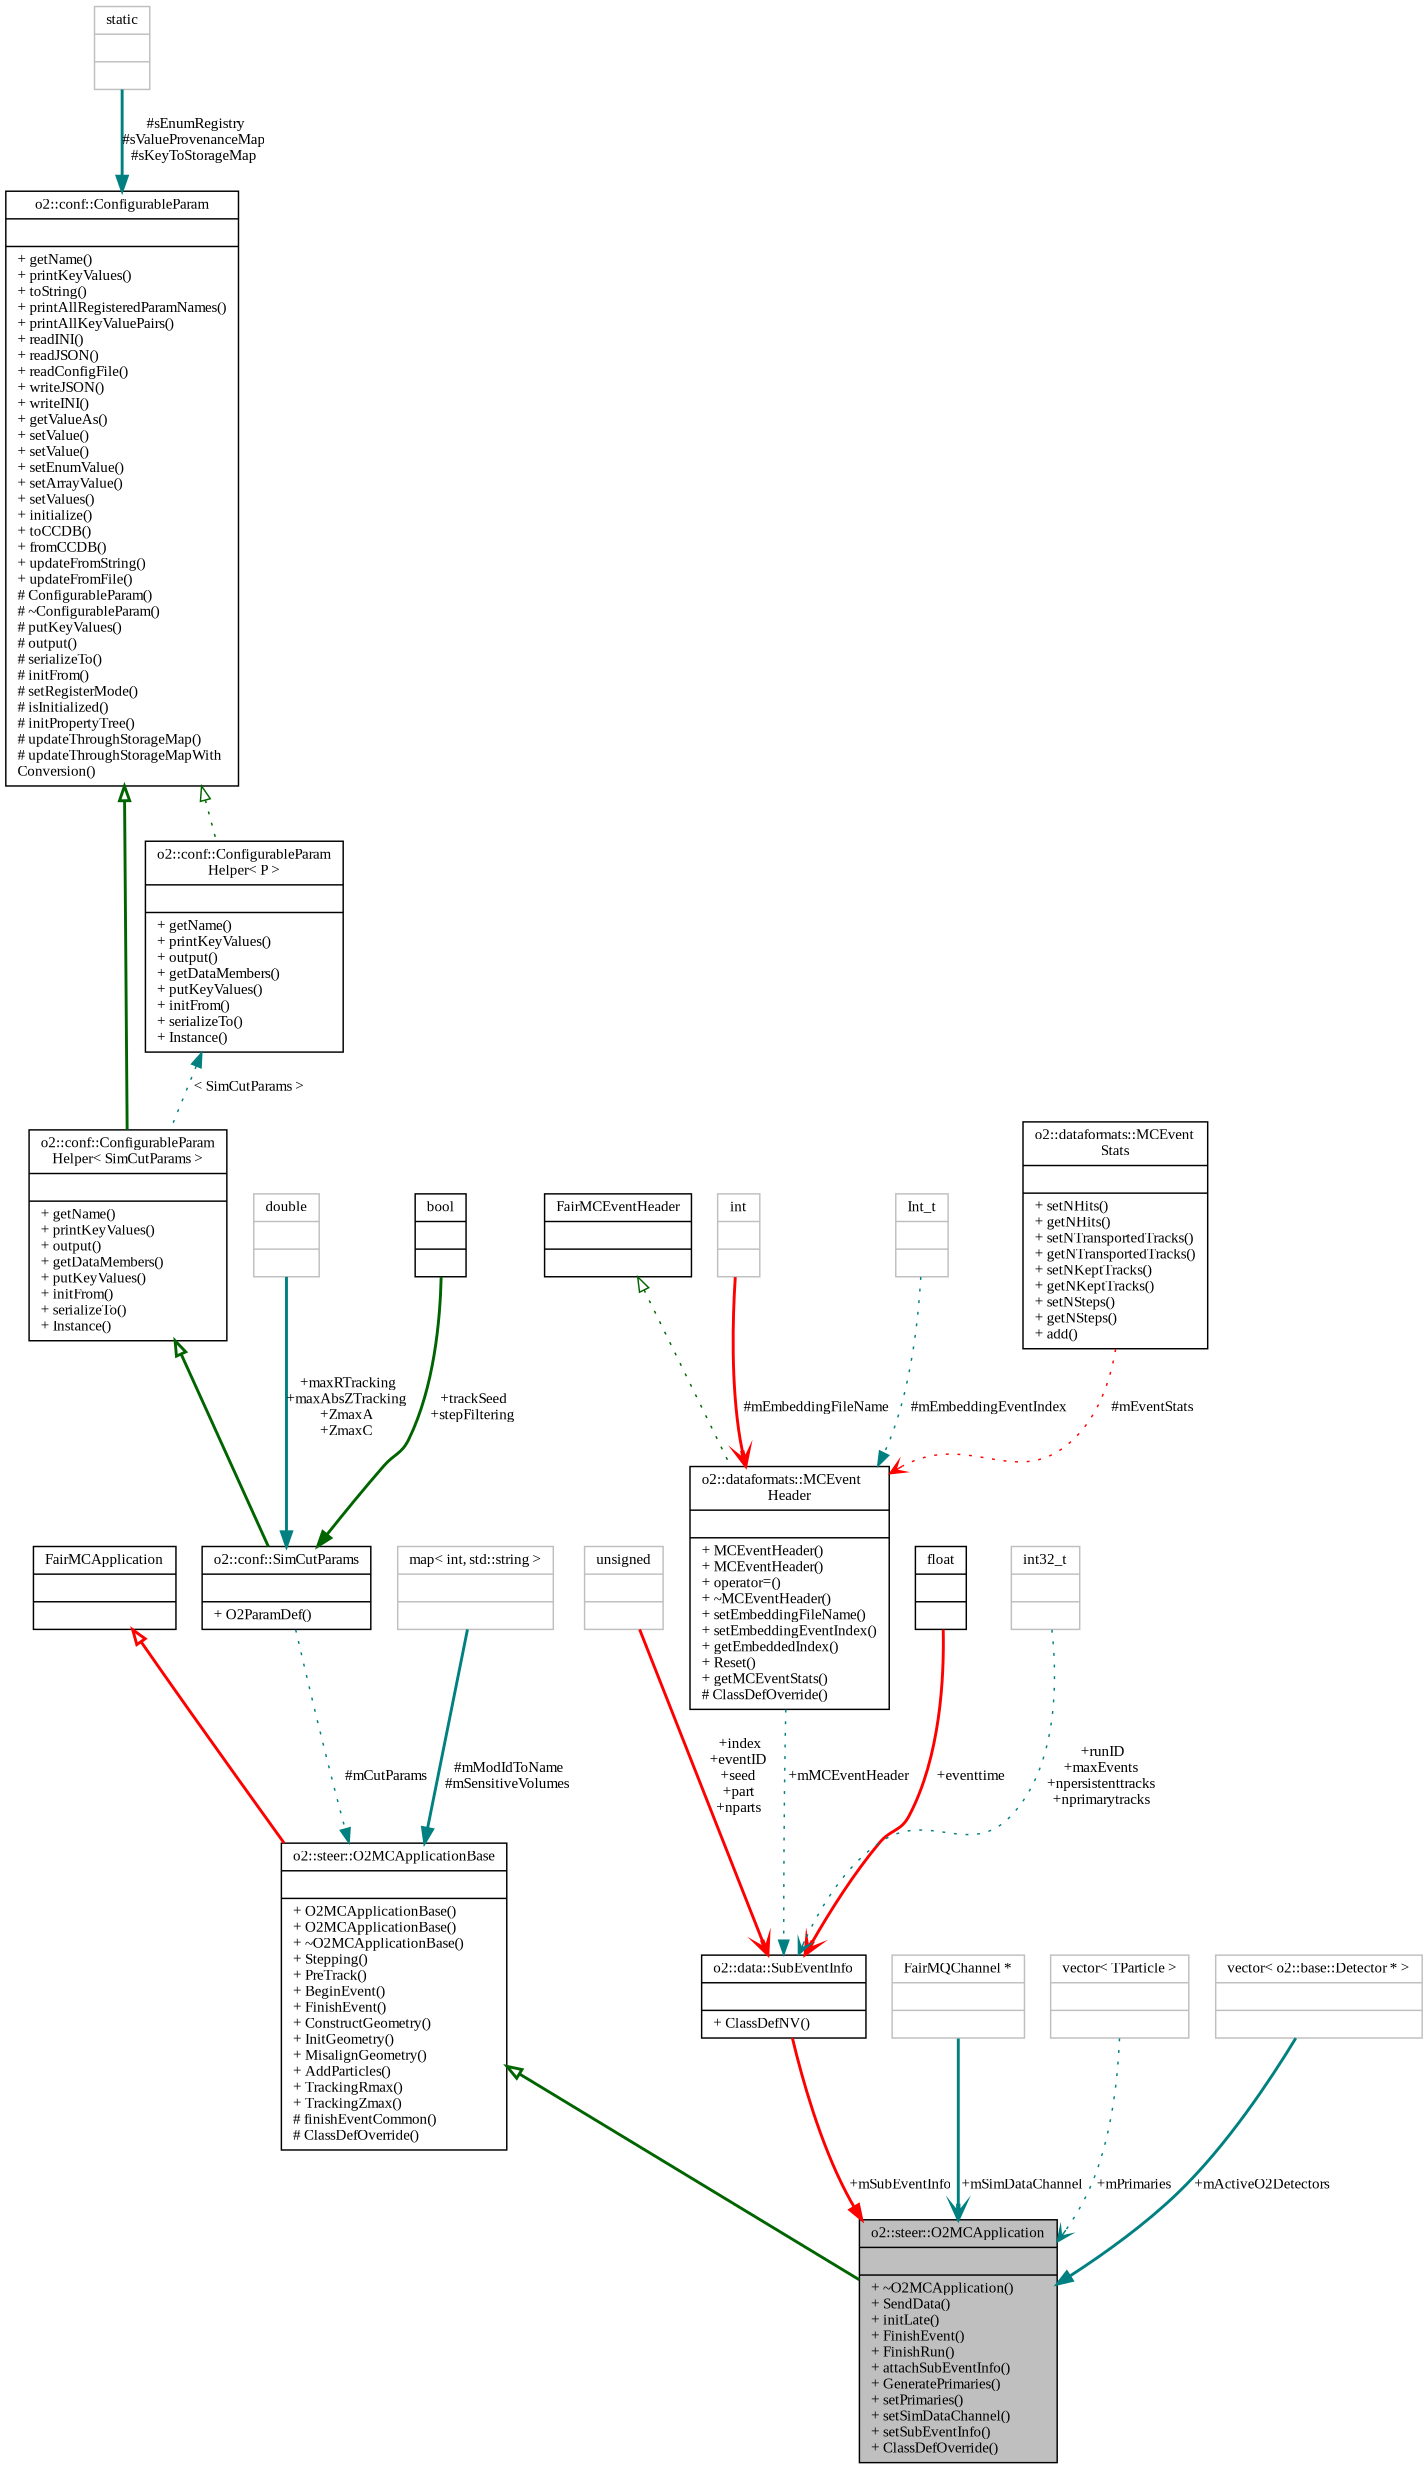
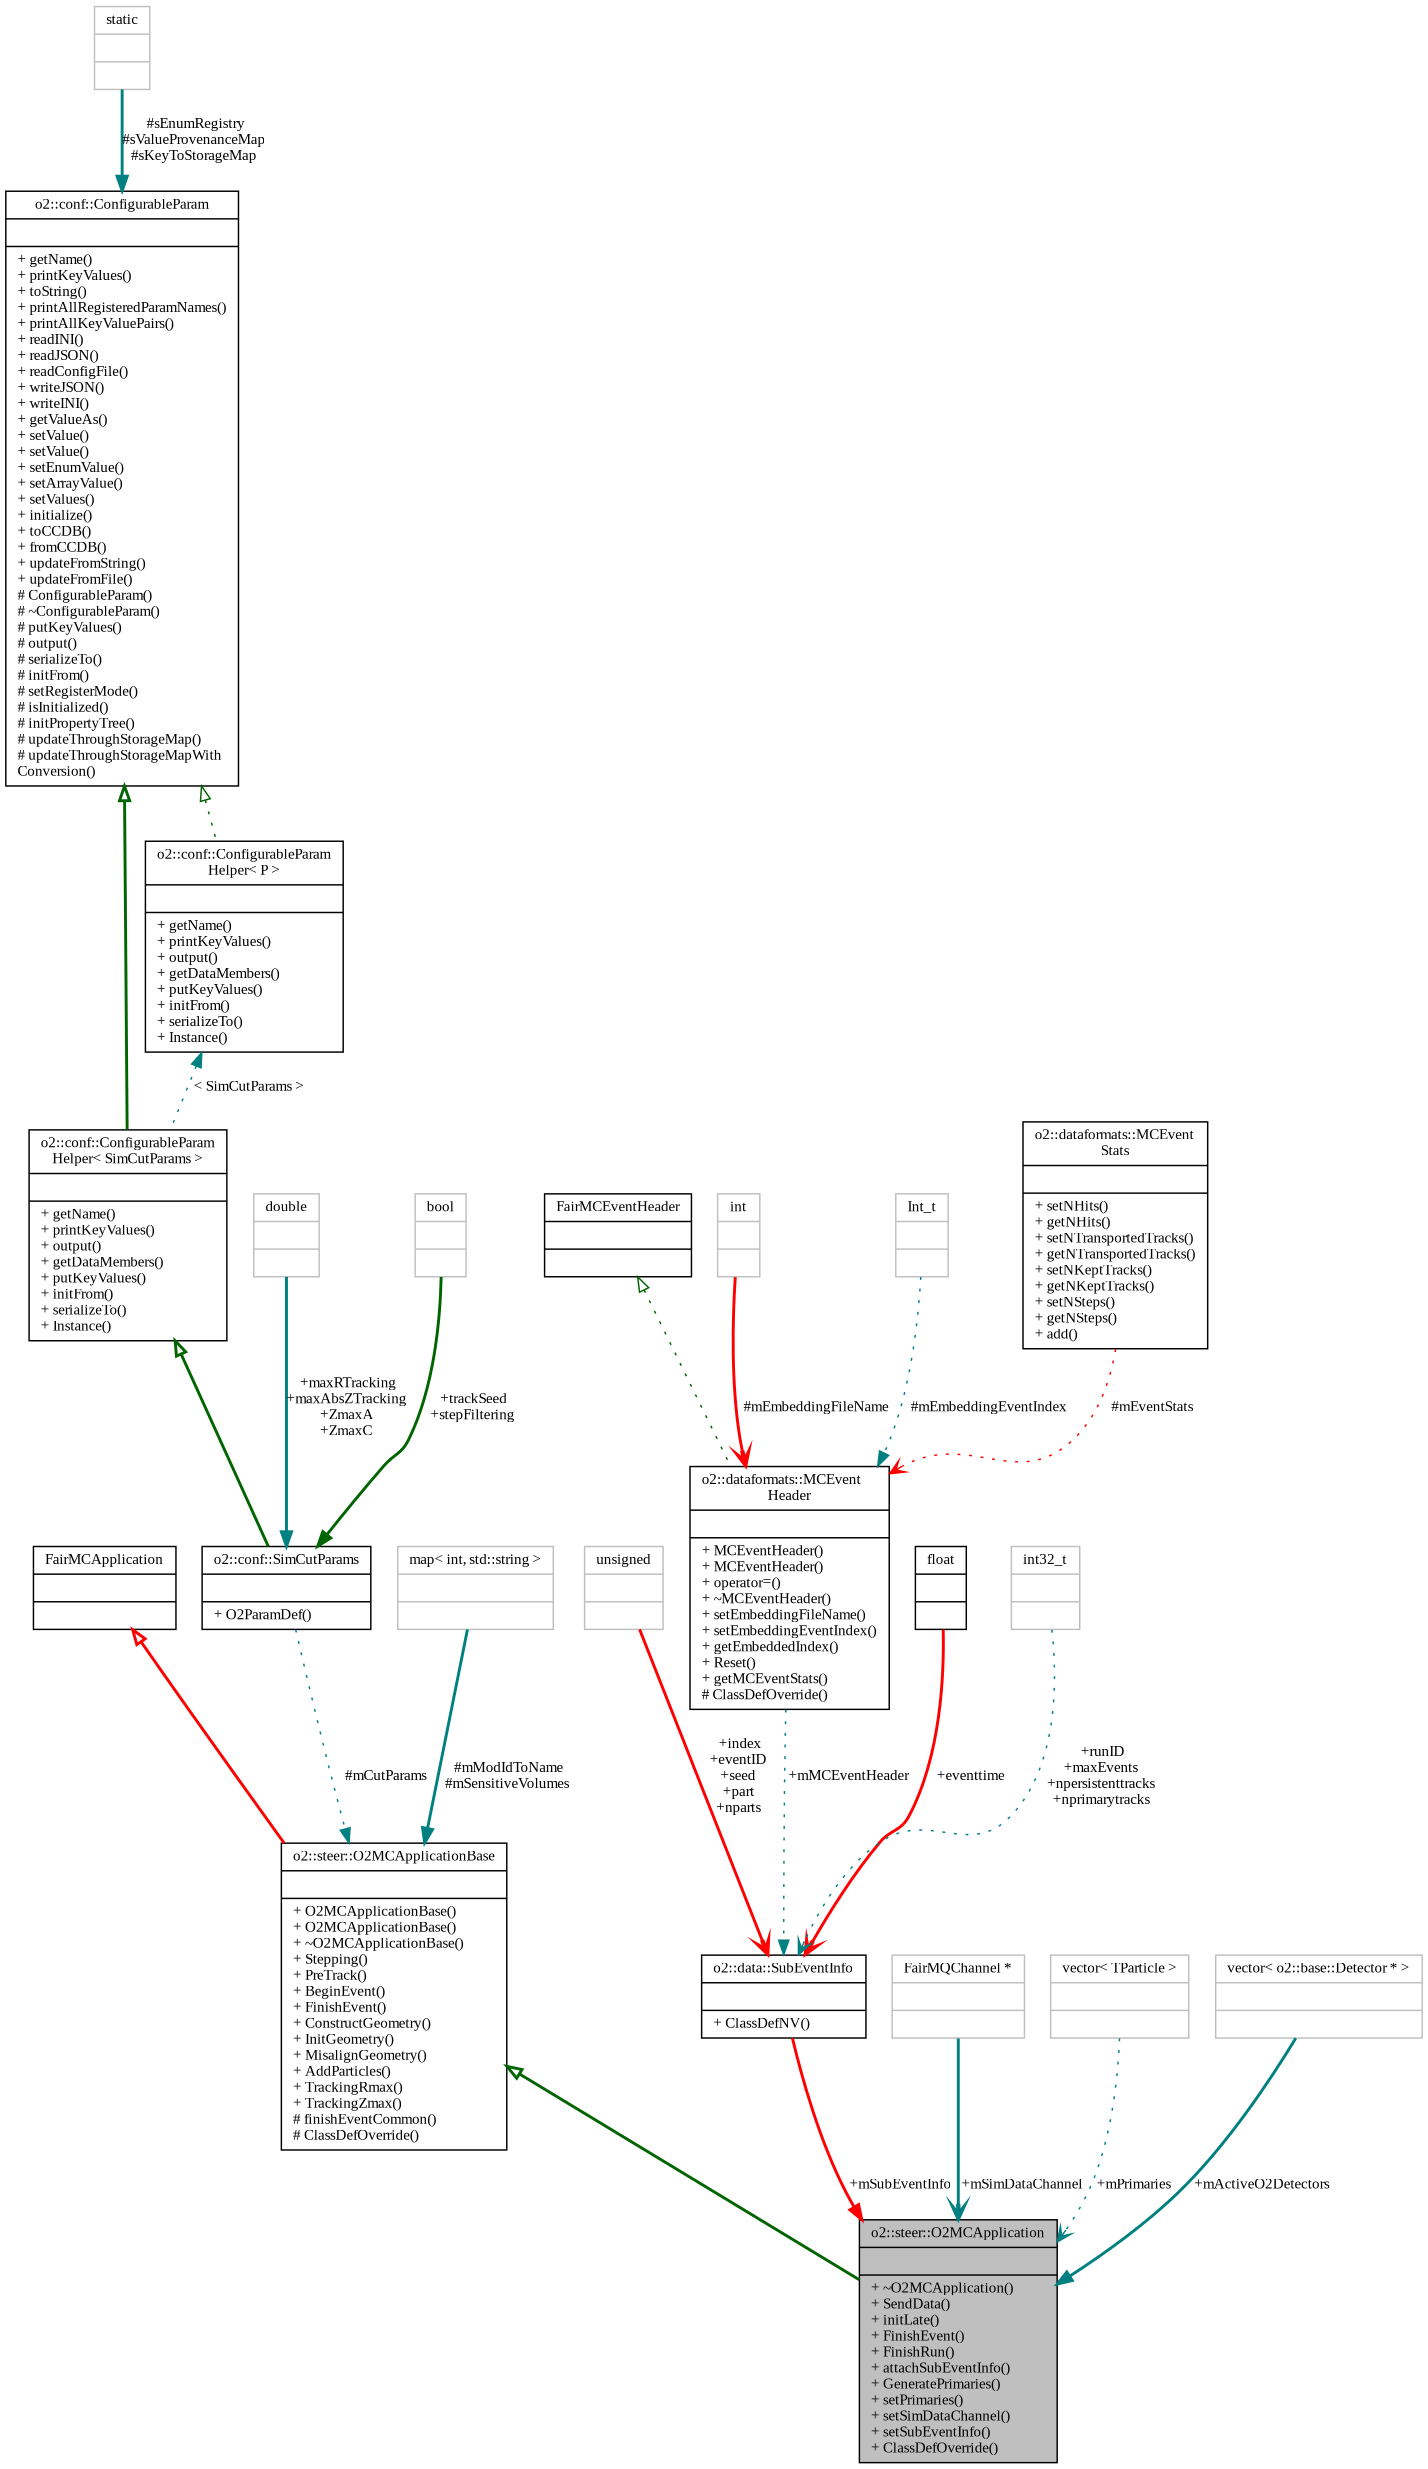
  digraph {
    fontname="Liberation Serif"
    node [color=black fontname="Liberation Serif" fontsize=10 shape=record]
    edge [color=teal fontname="Liberation Serif" fontsize=10 labelfontname=Helvetica labelfontsize=10 style=bold arrowhead=normal]
    n1 [fillcolor=grey75 fontcolor=black height=0.2 label="{o2::steer::O2MCApplication\n||+ ~O2MCApplication()\l+ SendData()\l+ initLate()\l+ FinishEvent()\l+ FinishRun()\l+ attachSubEventInfo()\l+ GeneratePrimaries()\l+ setPrimaries()\l+ setSimDataChannel()\l+ setSubEventInfo()\l+ ClassDefOverride()\l}" style=filled width=0.4]
    n2 [height=0.2 label="{o2::steer::O2MCApplicationBase\n||+ O2MCApplicationBase()\l+ O2MCApplicationBase()\l+ ~O2MCApplicationBase()\l+ Stepping()\l+ PreTrack()\l+ BeginEvent()\l+ FinishEvent()\l+ ConstructGeometry()\l+ InitGeometry()\l+ MisalignGeometry()\l+ AddParticles()\l+ TrackingRmax()\l+ TrackingZmax()\l# finishEventCommon()\l# ClassDefOverride()\l}" width=0.4]
    n3 [height=0.2 label="{FairMCApplication\n||}" width=0.4]
    n4 [height=0.2 label="{o2::conf::SimCutParams\n||+ O2ParamDef()\l}" width=0.4]
    n5 [height=0.2 label="{o2::conf::ConfigurableParam\lHelper\< SimCutParams \>\n||+ getName()\l+ printKeyValues()\l+ output()\l+ getDataMembers()\l+ putKeyValues()\l+ initFrom()\l+ serializeTo()\l+ Instance()\l}" width=0.4]
    n6 [height=0.2 label="{o2::conf::ConfigurableParam\n||+ getName()\l+ printKeyValues()\l+ toString()\l+ printAllRegisteredParamNames()\l+ printAllKeyValuePairs()\l+ readINI()\l+ readJSON()\l+ readConfigFile()\l+ writeJSON()\l+ writeINI()\l+ getValueAs()\l+ setValue()\l+ setValue()\l+ setEnumValue()\l+ setArrayValue()\l+ setValues()\l+ initialize()\l+ toCCDB()\l+ fromCCDB()\l+ updateFromString()\l+ updateFromFile()\l# ConfigurableParam()\l# ~ConfigurableParam()\l# putKeyValues()\l# output()\l# serializeTo()\l# initFrom()\l# setRegisterMode()\l# isInitialized()\l# initPropertyTree()\l# updateThroughStorageMap()\l# updateThroughStorageMapWith\lConversion()\l}" width=0.4]
    n7 [height=0.2 label="{o2::conf::ConfigurableParam\lHelper\< P \>\n||+ getName()\l+ printKeyValues()\l+ output()\l+ getDataMembers()\l+ putKeyValues()\l+ initFrom()\l+ serializeTo()\l+ Instance()\l}" width=0.4]
    n8 [color=grey75 height=0.2 label="{static\n||}" width=0.4]
    n9 [color=grey75 height=0.2 label="{double\n||}" width=0.4]
-   n10 [height=0.2 label="{bool\n||}" width=0.4]
+   n10 [color=grey75 height=0.2 label="{bool\n||}" width=0.4]
    n11 [color=grey75 height=0.2 label="{map\< int, std::string \>\n||}" width=0.4]
    n12 [color=grey75 height=0.2 label="{unsigned\n||}" width=0.4]
    n13 [height=0.2 label="{o2::data::SubEventInfo\n||+ ClassDefNV()\l}" width=0.4]
    n14 [color=grey75 height=0.2 label="{FairMQChannel *\n||}" width=0.4]
    n15 [color=grey75 height=0.2 label="{vector\< TParticle \>\n||}" width=0.4]
    n16 [color=grey75 height=0.2 label="{vector\< o2::base::Detector * \>\n||}" width=0.4]
    n17 [height=0.2 label="{o2::dataformats::MCEvent\lHeader\n||+ MCEventHeader()\l+ MCEventHeader()\l+ operator=()\l+ ~MCEventHeader()\l+ setEmbeddingFileName()\l+ setEmbeddingEventIndex()\l+ getEmbeddedIndex()\l+ Reset()\l+ getMCEventStats()\l# ClassDefOverride()\l}" width=0.4]
    n18 [height=0.2 label="{FairMCEventHeader\n||}" width=0.4]
    n19 [color=grey75 height=0.2 label="{int\n||}" width=0.4]
    n20 [color=grey75 height=0.2 label="{Int_t\n||}" width=0.4]
    n21 [height=0.2 label="{o2::dataformats::MCEvent\lStats\n||+ setNHits()\l+ getNHits()\l+ setNTransportedTracks()\l+ getNTransportedTracks()\l+ setNKeptTracks()\l+ getNKeptTracks()\l+ setNSteps()\l+ getNSteps()\l+ add()\l}" width=0.4]
    n22 [height=0.2 label="{float\n||}" width=0.4]
    n23 [color=grey75 height=0.2 label="{int32_t\n||}" width=0.4]
    n2 -> n1 [arrowtail=onormal color=darkgreen dir=back arrowhead=""]
    n3 -> n2 [arrowtail=onormal color=red dir=back arrowhead=""]
    n4 -> n2 [label=" #mCutParams" style=dotted]
    n5 -> n4 [arrowtail=onormal color=darkgreen dir=back arrowhead=""]
    n6 -> n5 [arrowtail=onormal color=darkgreen dir=back arrowhead=""]
    n6 -> n7 [arrowtail=onormal color=darkgreen dir=back style=dotted arrowhead=""]
    n7 -> n5 [dir=back label=" \< SimCutParams \>" style=dotted arrowhead=""]
    n8 -> n6 [label=" #sEnumRegistry\n#sValueProvenanceMap\n#sKeyToStorageMap"]
    n9 -> n4 [label=" +maxRTracking\n+maxAbsZTracking\n+ZmaxA\n+ZmaxC"]
    n10 -> n4 [color=darkgreen label=" +trackSeed\n+stepFiltering"]
    n11 -> n2 [label=" #mModIdToName\n#mSensitiveVolumes"]
    n12 -> n13 [arrowhead=vee color=red label=" +index\n+eventID\n+seed\n+part\n+nparts"]
    n13 -> n1 [color=red label=" +mSubEventInfo"]
    n14 -> n1 [arrowhead=vee label=" +mSimDataChannel"]
    n15 -> n1 [arrowhead=vee label=" +mPrimaries" style=dotted]
    n16 -> n1 [label=" +mActiveO2Detectors"]
    n17 -> n13 [label=" +mMCEventHeader" style=dotted]
    n18 -> n17 [arrowtail=onormal color=darkgreen dir=back style=dotted arrowhead=""]
    n19 -> n17 [arrowhead=vee color=red label=" #mEmbeddingFileName"]
    n20 -> n17 [label=" #mEmbeddingEventIndex" style=dotted]
    n21 -> n17 [arrowhead=vee color=red label=" #mEventStats" style=dotted]
    n22 -> n13 [arrowhead=vee color=red label=" +eventtime"]
    n23 -> n13 [arrowhead=vee label=" +runID\n+maxEvents\n+npersistenttracks\n+nprimarytracks" style=dotted]
  }
